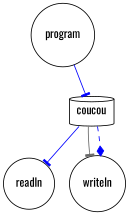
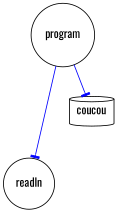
  digraph {
    fontname=Oswald
    node [fontname=Oswald shape=circle]
    edge [arrowhead=tee color=blue fontname=Oswald]
    coucou [shape=cylinder]
    program
    readln
-   writeln
-   coucou -> writeln [color=gray40]
-   coucou -> writeln [arrowhead=diamond style=dashed]
    program -> coucou
-   coucou -> readln
+   program -> readln
  }
